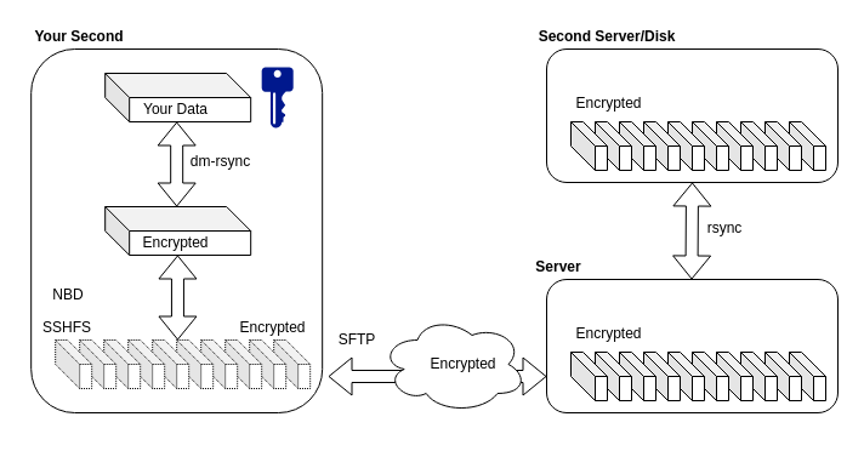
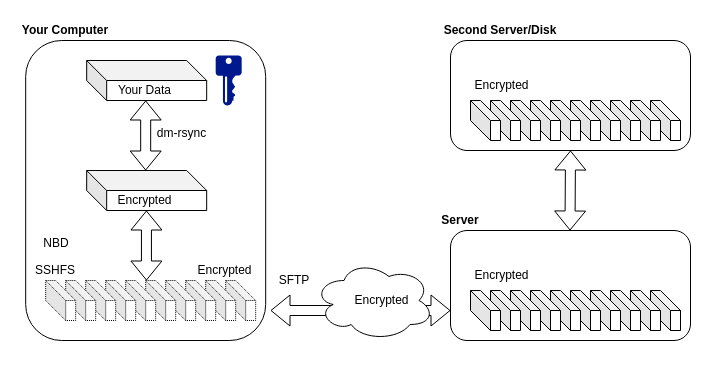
  <mxCell id="0" />
  <mxCell id="1" parent="0" />
  <mxCell id="2" value="" style="group" parent="1" vertex="1" connectable="0"><mxGeometry x="20" y="20" width="670" height="330" as="geometry" /></mxCell>
  <mxCell id="3" value="" style="rounded=1;whiteSpace=wrap;html=1;" parent="2" vertex="1"><mxGeometry x="5.18" y="20" width="240" height="300" as="geometry" /></mxCell>
  <mxCell id="4" value="" style="shape=cube;whiteSpace=wrap;html=1;boundedLbl=1;backgroundOutline=1;darkOpacity=0.05;darkOpacity2=0.1;" parent="2" vertex="1"><mxGeometry x="66.18" y="150" width="120" height="40" as="geometry" /></mxCell>
  <mxCell id="5" value="" style="shape=flexArrow;endArrow=classic;startArrow=classic;html=1;" parent="2" edge="1"><mxGeometry width="50" height="50" relative="1" as="geometry"><mxPoint x="430" y="290" as="sourcePoint" /><mxPoint x="250" y="290" as="targetPoint" /></mxGeometry></mxCell>
  <mxCell id="6" value="" style="shape=flexArrow;endArrow=classic;startArrow=classic;html=1;" parent="2" edge="1"><mxGeometry width="50" height="50" relative="1" as="geometry"><mxPoint x="125.94" y="260" as="sourcePoint" /><mxPoint x="125.94" y="190" as="targetPoint" /></mxGeometry></mxCell>
  <mxCell id="7" value="NBD" style="text;html=1;strokeColor=none;fillColor=none;align=center;verticalAlign=middle;whiteSpace=wrap;rounded=0;dashed=1;dashPattern=1 4;" parent="2" vertex="1"><mxGeometry x="15.68" y="213" width="40" height="20" as="geometry" /></mxCell>
  <mxCell id="8" value="" style="shape=flexArrow;endArrow=classic;startArrow=classic;html=1;" parent="2" edge="1"><mxGeometry width="50" height="50" relative="1" as="geometry"><mxPoint x="125.18" y="150" as="sourcePoint" /><mxPoint x="125.18" y="80" as="targetPoint" /></mxGeometry></mxCell>
  <mxCell id="9" value="dm-rsync" style="text;html=1;strokeColor=none;fillColor=none;align=center;verticalAlign=middle;whiteSpace=wrap;rounded=0;" parent="2" vertex="1"><mxGeometry x="129.68" y="103" width="62.5" height="20" as="geometry" /></mxCell>
  <mxCell id="10" value="" style="group;dashed=1;dashPattern=1 1;" parent="2" vertex="1" connectable="0"><mxGeometry x="235.18" y="230" width="434.82" height="100" as="geometry" /></mxCell>
  <mxCell id="11" value="" style="group;dashed=1;dashPattern=1 1;" parent="10" vertex="1" connectable="0"><mxGeometry x="-210" y="30" width="210" height="40" as="geometry" /></mxCell>
  <mxCell id="12" value="" style="group;dashed=1;dashPattern=1 1;" parent="11" vertex="1" connectable="0"><mxGeometry width="210" height="40" as="geometry" /></mxCell>
  <mxCell id="13" value="" style="shape=cube;whiteSpace=wrap;html=1;boundedLbl=1;backgroundOutline=1;darkOpacity=0.05;darkOpacity2=0.1;dashed=1;dashPattern=1 1;" parent="12" vertex="1"><mxGeometry x="180" width="30" height="40" as="geometry" /></mxCell>
  <mxCell id="14" value="" style="shape=cube;whiteSpace=wrap;html=1;boundedLbl=1;backgroundOutline=1;darkOpacity=0.05;darkOpacity2=0.1;dashed=1;dashPattern=1 1;" parent="12" vertex="1"><mxGeometry x="160" width="30" height="40" as="geometry" /></mxCell>
  <mxCell id="15" value="" style="shape=cube;whiteSpace=wrap;html=1;boundedLbl=1;backgroundOutline=1;darkOpacity=0.05;darkOpacity2=0.1;dashed=1;dashPattern=1 1;" parent="12" vertex="1"><mxGeometry x="140" width="30" height="40" as="geometry" /></mxCell>
  <mxCell id="16" value="" style="shape=cube;whiteSpace=wrap;html=1;boundedLbl=1;backgroundOutline=1;darkOpacity=0.05;darkOpacity2=0.1;dashed=1;dashPattern=1 1;" parent="12" vertex="1"><mxGeometry x="120" width="30" height="40" as="geometry" /></mxCell>
  <mxCell id="17" value="" style="shape=cube;whiteSpace=wrap;html=1;boundedLbl=1;backgroundOutline=1;darkOpacity=0.05;darkOpacity2=0.1;dashed=1;dashPattern=1 1;" parent="12" vertex="1"><mxGeometry x="100" width="30" height="40" as="geometry" /></mxCell>
  <mxCell id="18" value="" style="shape=cube;whiteSpace=wrap;html=1;boundedLbl=1;backgroundOutline=1;darkOpacity=0.05;darkOpacity2=0.1;dashed=1;dashPattern=1 1;" parent="12" vertex="1"><mxGeometry x="80" width="30" height="40" as="geometry" /></mxCell>
  <mxCell id="19" value="" style="shape=cube;whiteSpace=wrap;html=1;boundedLbl=1;backgroundOutline=1;darkOpacity=0.05;darkOpacity2=0.1;dashed=1;dashPattern=1 1;" parent="12" vertex="1"><mxGeometry x="60" width="30" height="40" as="geometry" /></mxCell>
  <mxCell id="20" value="" style="shape=cube;whiteSpace=wrap;html=1;boundedLbl=1;backgroundOutline=1;darkOpacity=0.05;darkOpacity2=0.1;dashed=1;dashPattern=1 1;" parent="12" vertex="1"><mxGeometry x="40" width="30" height="40" as="geometry" /></mxCell>
  <mxCell id="21" value="" style="shape=cube;whiteSpace=wrap;html=1;boundedLbl=1;backgroundOutline=1;darkOpacity=0.05;darkOpacity2=0.1;dashed=1;dashPattern=1 1;" parent="12" vertex="1"><mxGeometry x="20" width="30" height="40" as="geometry" /></mxCell>
  <mxCell id="22" value="" style="shape=cube;whiteSpace=wrap;html=1;boundedLbl=1;backgroundOutline=1;darkOpacity=0.05;darkOpacity2=0.1;dashed=1;dashPattern=1 1;" parent="12" vertex="1"><mxGeometry width="30" height="40" as="geometry" /></mxCell>
  <mxCell id="23" value="SSHFS" style="text;html=1;strokeColor=none;fillColor=none;align=center;verticalAlign=middle;whiteSpace=wrap;rounded=0;dashed=1;dashPattern=1 4;" parent="10" vertex="1"><mxGeometry x="-220" y="10" width="40" height="20" as="geometry" /></mxCell>
  <mxCell id="24" value="" style="ellipse;shape=cloud;whiteSpace=wrap;html=1;" parent="10" vertex="1"><mxGeometry x="58.32" y="10" width="120" height="80" as="geometry" /></mxCell>
  <mxCell id="25" value="" style="rounded=1;whiteSpace=wrap;html=1;" parent="10" vertex="1"><mxGeometry x="194.82" y="-20" width="240" height="110" as="geometry" /></mxCell>
  <mxCell id="26" value="" style="group" parent="10" vertex="1" connectable="0"><mxGeometry x="214.82" y="40" width="210" height="40" as="geometry" /></mxCell>
  <mxCell id="27" value="" style="group;dashed=1;dashPattern=1 1;" parent="26" vertex="1" connectable="0"><mxGeometry width="210" height="40" as="geometry" /></mxCell>
  <mxCell id="28" value="" style="shape=cube;whiteSpace=wrap;html=1;boundedLbl=1;backgroundOutline=1;darkOpacity=0.05;darkOpacity2=0.1;" parent="27" vertex="1"><mxGeometry x="180" width="30" height="40" as="geometry" /></mxCell>
  <mxCell id="29" value="" style="shape=cube;whiteSpace=wrap;html=1;boundedLbl=1;backgroundOutline=1;darkOpacity=0.05;darkOpacity2=0.1;" parent="27" vertex="1"><mxGeometry x="160" width="30" height="40" as="geometry" /></mxCell>
  <mxCell id="30" value="" style="shape=cube;whiteSpace=wrap;html=1;boundedLbl=1;backgroundOutline=1;darkOpacity=0.05;darkOpacity2=0.1;" parent="27" vertex="1"><mxGeometry x="140" width="30" height="40" as="geometry" /></mxCell>
  <mxCell id="31" value="" style="shape=cube;whiteSpace=wrap;html=1;boundedLbl=1;backgroundOutline=1;darkOpacity=0.05;darkOpacity2=0.1;" parent="27" vertex="1"><mxGeometry x="120" width="30" height="40" as="geometry" /></mxCell>
  <mxCell id="32" value="" style="shape=cube;whiteSpace=wrap;html=1;boundedLbl=1;backgroundOutline=1;darkOpacity=0.05;darkOpacity2=0.1;" parent="27" vertex="1"><mxGeometry x="100" width="30" height="40" as="geometry" /></mxCell>
  <mxCell id="33" value="" style="shape=cube;whiteSpace=wrap;html=1;boundedLbl=1;backgroundOutline=1;darkOpacity=0.05;darkOpacity2=0.1;" parent="27" vertex="1"><mxGeometry x="80" width="30" height="40" as="geometry" /></mxCell>
  <mxCell id="34" value="" style="shape=cube;whiteSpace=wrap;html=1;boundedLbl=1;backgroundOutline=1;darkOpacity=0.05;darkOpacity2=0.1;" parent="27" vertex="1"><mxGeometry x="60" width="30" height="40" as="geometry" /></mxCell>
  <mxCell id="35" value="" style="shape=cube;whiteSpace=wrap;html=1;boundedLbl=1;backgroundOutline=1;darkOpacity=0.05;darkOpacity2=0.1;" parent="27" vertex="1"><mxGeometry x="40" width="30" height="40" as="geometry" /></mxCell>
  <mxCell id="36" value="" style="shape=cube;whiteSpace=wrap;html=1;boundedLbl=1;backgroundOutline=1;darkOpacity=0.05;darkOpacity2=0.1;" parent="27" vertex="1"><mxGeometry x="20" width="30" height="40" as="geometry" /></mxCell>
  <mxCell id="37" value="" style="shape=cube;whiteSpace=wrap;html=1;boundedLbl=1;backgroundOutline=1;darkOpacity=0.05;darkOpacity2=0.1;" parent="27" vertex="1"><mxGeometry width="30" height="40" as="geometry" /></mxCell>
  <mxCell id="38" value="SFTP" style="text;html=1;strokeColor=none;fillColor=none;align=center;verticalAlign=middle;whiteSpace=wrap;rounded=0;rotation=0;" parent="10" vertex="1"><mxGeometry x="18.32" y="20" width="40" height="20" as="geometry" /></mxCell>
  <mxCell id="39" value="Encrypted" style="text;html=1;strokeColor=none;fillColor=none;align=center;verticalAlign=middle;whiteSpace=wrap;rounded=0;" parent="10" vertex="1"><mxGeometry x="94.82" y="40" width="62.5" height="20" as="geometry" /></mxCell>
  <mxCell id="40" value="Encrypted" style="text;html=1;strokeColor=none;fillColor=none;align=center;verticalAlign=middle;whiteSpace=wrap;rounded=0;" parent="10" vertex="1"><mxGeometry x="214.82" y="15" width="62.5" height="20" as="geometry" /></mxCell>
  <mxCell id="41" value="" style="shape=cube;whiteSpace=wrap;html=1;boundedLbl=1;backgroundOutline=1;darkOpacity=0.05;darkOpacity2=0.1;" parent="2" vertex="1"><mxGeometry x="66.18" y="40" width="120" height="40" as="geometry" /></mxCell>
  <mxCell id="42" value="Your Data" style="text;html=1;strokeColor=none;fillColor=none;align=center;verticalAlign=middle;whiteSpace=wrap;rounded=0;" parent="2" vertex="1"><mxGeometry x="92.68" y="60" width="62.5" height="20" as="geometry" /></mxCell>
  <mxCell id="43" value="Encrypted" style="text;html=1;strokeColor=none;fillColor=none;align=center;verticalAlign=middle;whiteSpace=wrap;rounded=0;" parent="2" vertex="1"><mxGeometry x="92.68" y="170" width="62.5" height="20" as="geometry" /></mxCell>
- <mxCell id="44" value="Your Second" style="text;html=1;strokeColor=none;fillColor=none;align=center;verticalAlign=middle;whiteSpace=wrap;rounded=0;fontStyle=1" parent="2" vertex="1"><mxGeometry width="90" height="20" as="geometry" /></mxCell>
+ <mxCell id="44" value="Your Computer" style="text;html=1;strokeColor=none;fillColor=none;align=center;verticalAlign=middle;whiteSpace=wrap;rounded=0;fontStyle=1" parent="2" vertex="1"><mxGeometry width="90" height="20" as="geometry" /></mxCell>
  <mxCell id="45" value="Server" style="text;html=1;strokeColor=none;fillColor=none;align=center;verticalAlign=middle;whiteSpace=wrap;rounded=0;fontStyle=1" parent="2" vertex="1"><mxGeometry x="420" y="190" width="40" height="20" as="geometry" /></mxCell>
  <mxCell id="46" value="Encrypted" style="text;html=1;strokeColor=none;fillColor=none;align=center;verticalAlign=middle;whiteSpace=wrap;rounded=0;" parent="2" vertex="1"><mxGeometry x="172.68" y="240" width="62.5" height="20" as="geometry" /></mxCell>
  <mxCell id="47" value="" style="aspect=fixed;pointerEvents=1;shadow=0;dashed=0;html=1;strokeColor=none;labelPosition=center;verticalLabelPosition=bottom;verticalAlign=top;align=center;fillColor=#00188D;shape=mxgraph.mscae.enterprise.key_permissions;dashPattern=1 1;" parent="2" vertex="1"><mxGeometry x="195.18" y="35" width="26" height="50" as="geometry" /></mxCell>
  <mxCell id="48" value="" style="rounded=1;whiteSpace=wrap;html=1;" vertex="1" parent="2"><mxGeometry x="430" y="20" width="240" height="110" as="geometry" /></mxCell>
  <mxCell id="49" value="" style="group" vertex="1" connectable="0" parent="2"><mxGeometry x="450" y="80" width="210" height="40" as="geometry" /></mxCell>
  <mxCell id="50" value="" style="group;dashed=1;dashPattern=1 1;" vertex="1" connectable="0" parent="49"><mxGeometry width="210" height="40" as="geometry" /></mxCell>
  <mxCell id="51" value="" style="shape=cube;whiteSpace=wrap;html=1;boundedLbl=1;backgroundOutline=1;darkOpacity=0.05;darkOpacity2=0.1;" vertex="1" parent="50"><mxGeometry x="180" width="30" height="40" as="geometry" /></mxCell>
  <mxCell id="52" value="" style="shape=cube;whiteSpace=wrap;html=1;boundedLbl=1;backgroundOutline=1;darkOpacity=0.05;darkOpacity2=0.1;" vertex="1" parent="50"><mxGeometry x="160" width="30" height="40" as="geometry" /></mxCell>
  <mxCell id="53" value="" style="shape=cube;whiteSpace=wrap;html=1;boundedLbl=1;backgroundOutline=1;darkOpacity=0.05;darkOpacity2=0.1;" vertex="1" parent="50"><mxGeometry x="140" width="30" height="40" as="geometry" /></mxCell>
  <mxCell id="54" value="" style="shape=cube;whiteSpace=wrap;html=1;boundedLbl=1;backgroundOutline=1;darkOpacity=0.05;darkOpacity2=0.1;" vertex="1" parent="50"><mxGeometry x="120" width="30" height="40" as="geometry" /></mxCell>
  <mxCell id="55" value="" style="shape=cube;whiteSpace=wrap;html=1;boundedLbl=1;backgroundOutline=1;darkOpacity=0.05;darkOpacity2=0.1;" vertex="1" parent="50"><mxGeometry x="100" width="30" height="40" as="geometry" /></mxCell>
  <mxCell id="56" value="" style="shape=cube;whiteSpace=wrap;html=1;boundedLbl=1;backgroundOutline=1;darkOpacity=0.05;darkOpacity2=0.1;" vertex="1" parent="50"><mxGeometry x="80" width="30" height="40" as="geometry" /></mxCell>
  <mxCell id="57" value="" style="shape=cube;whiteSpace=wrap;html=1;boundedLbl=1;backgroundOutline=1;darkOpacity=0.05;darkOpacity2=0.1;" vertex="1" parent="50"><mxGeometry x="60" width="30" height="40" as="geometry" /></mxCell>
  <mxCell id="58" value="" style="shape=cube;whiteSpace=wrap;html=1;boundedLbl=1;backgroundOutline=1;darkOpacity=0.05;darkOpacity2=0.1;" vertex="1" parent="50"><mxGeometry x="40" width="30" height="40" as="geometry" /></mxCell>
  <mxCell id="59" value="" style="shape=cube;whiteSpace=wrap;html=1;boundedLbl=1;backgroundOutline=1;darkOpacity=0.05;darkOpacity2=0.1;" vertex="1" parent="50"><mxGeometry x="20" width="30" height="40" as="geometry" /></mxCell>
  <mxCell id="60" value="" style="shape=cube;whiteSpace=wrap;html=1;boundedLbl=1;backgroundOutline=1;darkOpacity=0.05;darkOpacity2=0.1;" vertex="1" parent="50"><mxGeometry width="30" height="40" as="geometry" /></mxCell>
  <mxCell id="61" value="Encrypted" style="text;html=1;strokeColor=none;fillColor=none;align=center;verticalAlign=middle;whiteSpace=wrap;rounded=0;" vertex="1" parent="2"><mxGeometry x="450" y="55" width="62.5" height="20" as="geometry" /></mxCell>
  <mxCell id="62" value="Second Server/Disk" style="text;html=1;strokeColor=none;fillColor=none;align=center;verticalAlign=middle;whiteSpace=wrap;rounded=0;fontStyle=1" vertex="1" parent="2"><mxGeometry x="420" width="120" height="20" as="geometry" /></mxCell>
  <mxCell id="63" value="" style="shape=flexArrow;endArrow=classic;startArrow=classic;html=1;entryX=0.5;entryY=1;entryDx=0;entryDy=0;" edge="1" parent="2" target="48"><mxGeometry width="50" height="50" relative="1" as="geometry"><mxPoint x="549.5" y="210" as="sourcePoint" /><mxPoint x="549.5" y="140" as="targetPoint" /></mxGeometry></mxCell>
- <mxCell id="64" value="rsync" style="text;html=1;strokeColor=none;fillColor=none;align=center;verticalAlign=middle;whiteSpace=wrap;rounded=0;" vertex="1" parent="2"><mxGeometry x="557" y="158" width="40" height="20" as="geometry" /></mxCell>
